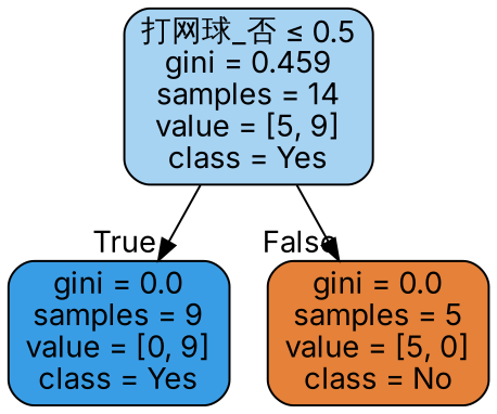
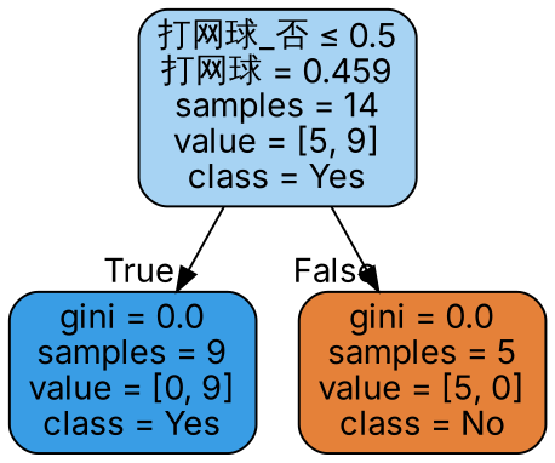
  digraph {
    fontname=Inter
    node [color=black fontname=Inter shape=box style="filled, rounded"]
    edge [fontname=Inter labeldistance=2.5]
-   n1 [fillcolor="#a7d3f3" label=<打网球_否 &le; 0.5<br/>gini = 0.459<br/>samples = 14<br/>value = [5, 9]<br/>class = Yes>]
+   n1 [fillcolor="#a7d3f3" label=<打网球_否 &le; 0.5<br/>打网球 = 0.459<br/>samples = 14<br/>value = [5, 9]<br/>class = Yes>]
    n2 [fillcolor="#399de5" label=<gini = 0.0<br/>samples = 9<br/>value = [0, 9]<br/>class = Yes>]
    n3 [fillcolor="#e58139" label=<gini = 0.0<br/>samples = 5<br/>value = [5, 0]<br/>class = No>]
    n1 -> n2 [headlabel=True labelangle=45]
    n1 -> n3 [headlabel=False labelangle=-45]
  }
